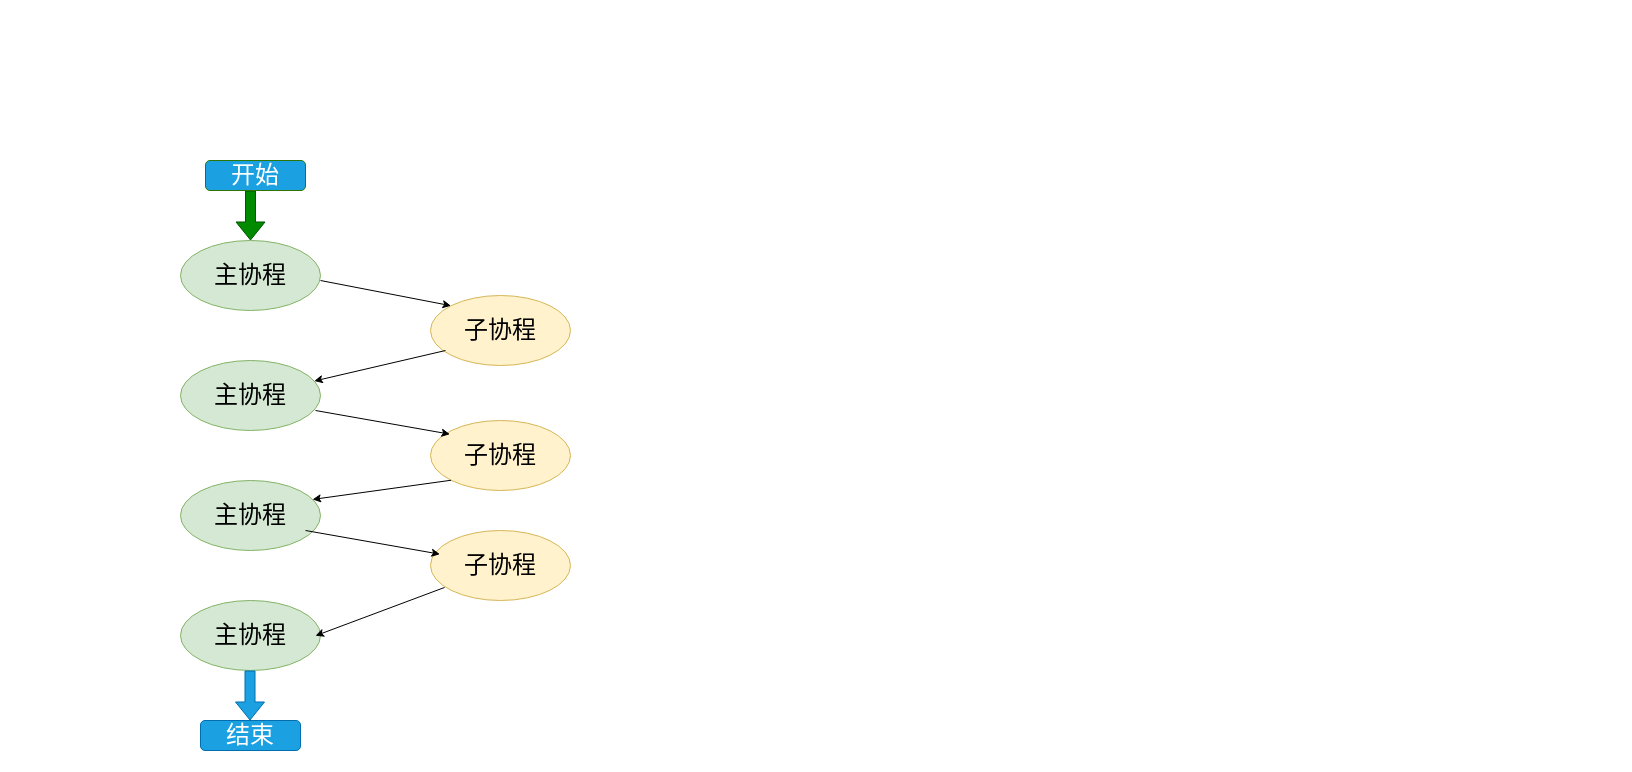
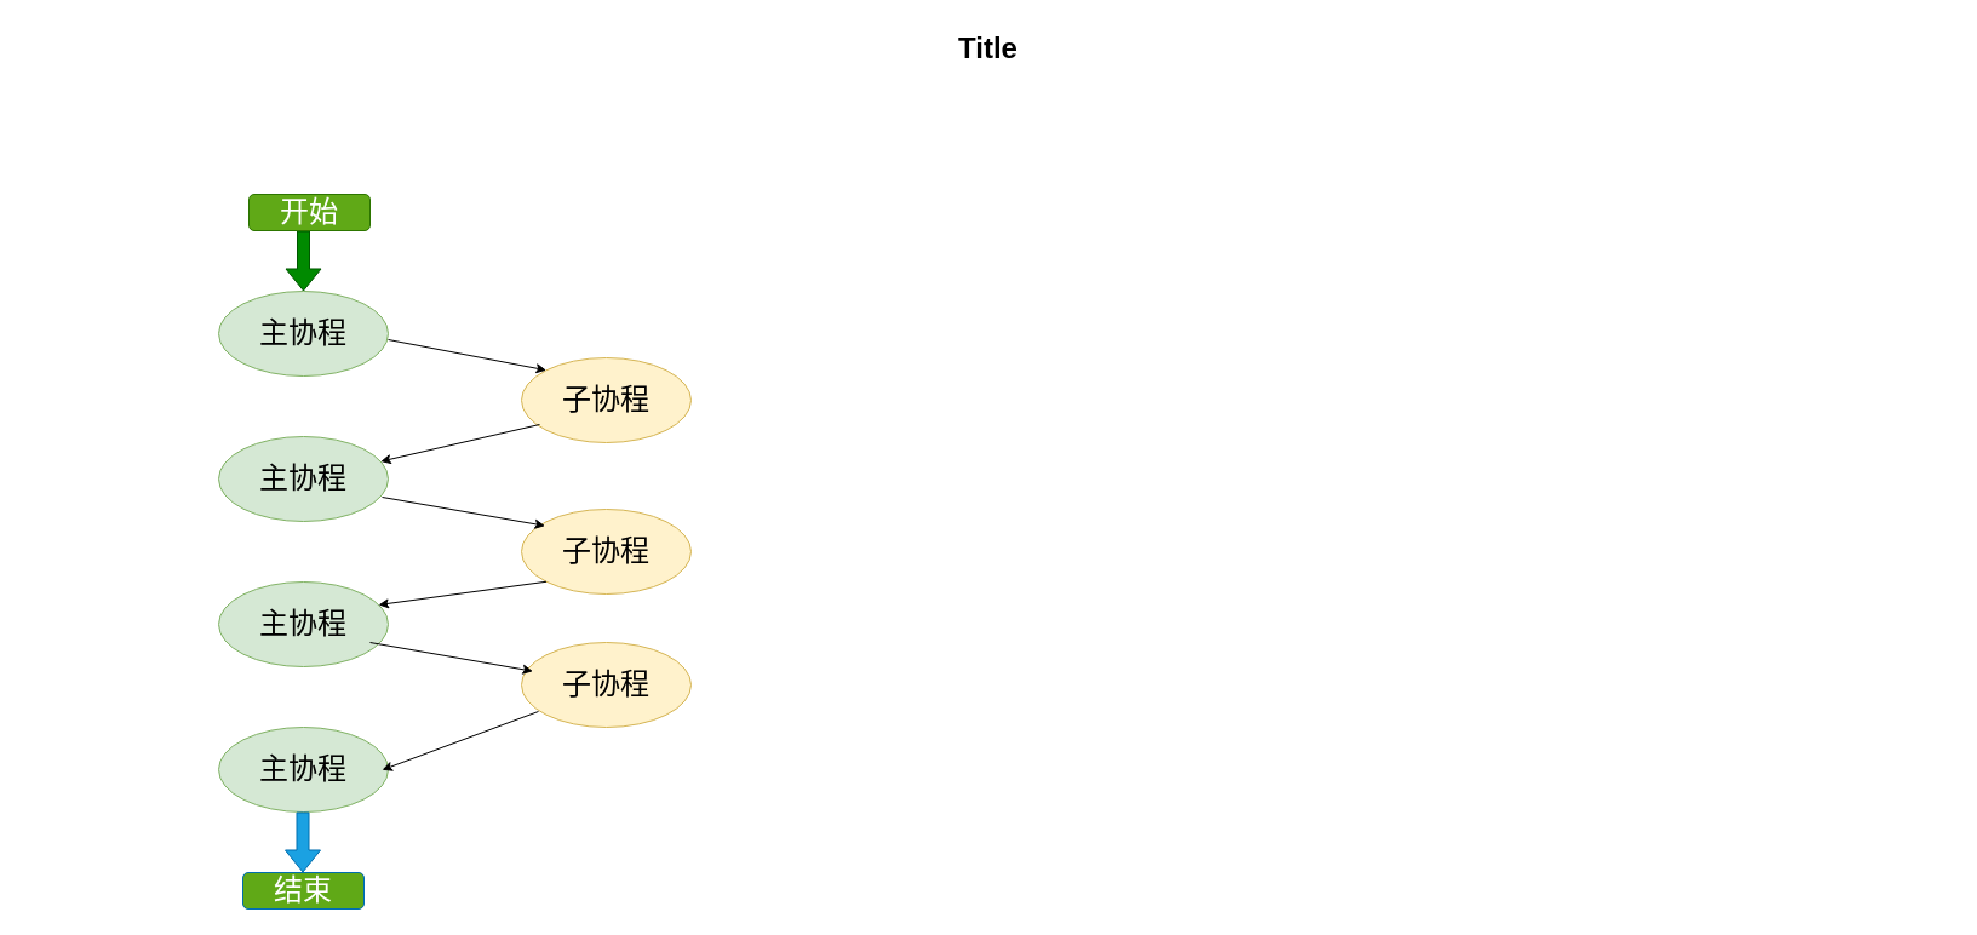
  <mxCell id="0" />
  <mxCell id="1" parent="0" />
+ <mxCell id="2" value="Title" style="text;strokeColor=none;fillColor=none;html=1;fontSize=24;fontStyle=1;verticalAlign=middle;align=center;" parent="1" vertex="1"><mxGeometry x="20" y="20" width="1590" height="40" as="geometry" /></mxCell>
  <mxCell id="3" value="&lt;font face=&quot;Helvetica&quot; style=&quot;font-size: 24px;&quot;&gt;主协程&lt;/font&gt;" style="ellipse;whiteSpace=wrap;html=1;fillColor=#d5e8d4;strokeColor=#82b366;" vertex="1" parent="1"><mxGeometry x="180" y="240" width="140" height="70" as="geometry" /></mxCell>
  <mxCell id="4" value="&lt;font face=&quot;Helvetica&quot; style=&quot;font-size: 24px;&quot;&gt;主协程&lt;/font&gt;" style="ellipse;whiteSpace=wrap;html=1;fillColor=#d5e8d4;strokeColor=#82b366;" vertex="1" parent="1"><mxGeometry x="180" y="600" width="140" height="70" as="geometry" /></mxCell>
  <mxCell id="5" value="&lt;font face=&quot;Helvetica&quot; style=&quot;font-size: 24px;&quot;&gt;主协程&lt;/font&gt;" style="ellipse;whiteSpace=wrap;html=1;fillColor=#d5e8d4;strokeColor=#82b366;" vertex="1" parent="1"><mxGeometry x="180" y="480" width="140" height="70" as="geometry" /></mxCell>
  <mxCell id="6" value="&lt;font face=&quot;Helvetica&quot; style=&quot;font-size: 24px;&quot;&gt;子协程&lt;/font&gt;" style="ellipse;whiteSpace=wrap;html=1;fillColor=#fff2cc;strokeColor=#d6b656;" vertex="1" parent="1"><mxGeometry x="430" y="295" width="140" height="70" as="geometry" /></mxCell>
  <mxCell id="7" value="&lt;font face=&quot;Helvetica&quot; style=&quot;font-size: 24px;&quot;&gt;子协程&lt;/font&gt;" style="ellipse;whiteSpace=wrap;html=1;fillColor=#fff2cc;strokeColor=#d6b656;" vertex="1" parent="1"><mxGeometry x="430" y="420" width="140" height="70" as="geometry" /></mxCell>
  <mxCell id="8" value="&lt;font face=&quot;Helvetica&quot; style=&quot;font-size: 24px;&quot;&gt;子协程&lt;/font&gt;" style="ellipse;whiteSpace=wrap;html=1;fillColor=#fff2cc;strokeColor=#d6b656;" vertex="1" parent="1"><mxGeometry x="430" y="530" width="140" height="70" as="geometry" /></mxCell>
  <mxCell id="9" value="&lt;font face=&quot;Helvetica&quot; style=&quot;font-size: 24px;&quot;&gt;主协程&lt;/font&gt;" style="ellipse;whiteSpace=wrap;html=1;fillColor=#d5e8d4;strokeColor=#82b366;" vertex="1" parent="1"><mxGeometry x="180" y="360" width="140" height="70" as="geometry" /></mxCell>
  <mxCell id="10" value="" style="endArrow=classic;html=1;rounded=0;entryX=0;entryY=0;entryDx=0;entryDy=0;" edge="1" parent="1" target="6"><mxGeometry width="50" height="50" relative="1" as="geometry"><mxPoint x="320" y="280" as="sourcePoint" /><mxPoint x="370" y="230" as="targetPoint" /></mxGeometry></mxCell>
  <mxCell id="11" value="" style="endArrow=classic;html=1;rounded=0;exitX=0.1;exitY=0.814;exitDx=0;exitDy=0;exitPerimeter=0;" edge="1" parent="1" source="8"><mxGeometry width="50" height="50" relative="1" as="geometry"><mxPoint x="460.503" y="609.999" as="sourcePoint" /><mxPoint x="315" y="635.25" as="targetPoint" /></mxGeometry></mxCell>
  <mxCell id="12" value="" style="endArrow=classic;html=1;rounded=0;entryX=0;entryY=0;entryDx=0;entryDy=0;" edge="1" parent="1"><mxGeometry width="50" height="50" relative="1" as="geometry"><mxPoint x="305" y="530.002" as="sourcePoint" /><mxPoint x="439.433" y="553.691" as="targetPoint" /></mxGeometry></mxCell>
  <mxCell id="13" value="" style="endArrow=classic;html=1;rounded=0;exitX=0;exitY=1;exitDx=0;exitDy=0;entryX=0.943;entryY=0.271;entryDx=0;entryDy=0;entryPerimeter=0;" edge="1" parent="1" source="7" target="5"><mxGeometry width="50" height="50" relative="1" as="geometry"><mxPoint x="305" y="650" as="sourcePoint" /><mxPoint x="355" y="600" as="targetPoint" /></mxGeometry></mxCell>
  <mxCell id="14" value="" style="endArrow=classic;html=1;rounded=0;exitX=0.107;exitY=0.786;exitDx=0;exitDy=0;exitPerimeter=0;" edge="1" parent="1" source="6" target="9"><mxGeometry width="50" height="50" relative="1" as="geometry"><mxPoint x="461" y="360" as="sourcePoint" /><mxPoint x="322" y="379" as="targetPoint" /></mxGeometry></mxCell>
  <mxCell id="15" value="" style="endArrow=classic;html=1;rounded=0;entryX=0;entryY=0;entryDx=0;entryDy=0;" edge="1" parent="1"><mxGeometry width="50" height="50" relative="1" as="geometry"><mxPoint x="315" y="410.002" as="sourcePoint" /><mxPoint x="449.433" y="433.691" as="targetPoint" /></mxGeometry></mxCell>
  <mxCell id="16" value="" style="shape=flexArrow;endArrow=classic;html=1;rounded=0;entryX=0.5;entryY=0;entryDx=0;entryDy=0;endWidth=18;endSize=5.67;fillColor=#008a00;strokeColor=#005700;" edge="1" parent="1" target="3"><mxGeometry width="50" height="50" relative="1" as="geometry"><mxPoint x="250" y="190" as="sourcePoint" /><mxPoint x="285" y="150" as="targetPoint" /></mxGeometry></mxCell>
  <mxCell id="17" value="" style="shape=flexArrow;endArrow=classic;html=1;rounded=0;entryX=0.5;entryY=0;entryDx=0;entryDy=0;endWidth=18;endSize=5.67;fillColor=#1ba1e2;strokeColor=#006EAF;" edge="1" parent="1"><mxGeometry width="50" height="50" relative="1" as="geometry"><mxPoint x="249.5" y="670" as="sourcePoint" /><mxPoint x="249.5" y="720" as="targetPoint" /></mxGeometry></mxCell>
- <mxCell id="18" value="&lt;font style=&quot;font-size: 24px;&quot;&gt;开始&lt;/font&gt;" style="rounded=1;whiteSpace=wrap;html=1;fillColor=#1ba1e2;fontColor=#ffffff;strokeColor=#2D7600;" vertex="1" parent="1"><mxGeometry x="205" y="160" width="100" height="30" as="geometry" /></mxCell>
- <mxCell id="19" value="&lt;font style=&quot;font-size: 24px;&quot;&gt;结束&lt;/font&gt;" style="rounded=1;whiteSpace=wrap;html=1;fillColor=#1ba1e2;fontColor=#ffffff;strokeColor=#006EAF;" vertex="1" parent="1"><mxGeometry x="200" y="720" width="100" height="30" as="geometry" /></mxCell>
+ <mxCell id="18" value="&lt;font style=&quot;font-size: 24px;&quot;&gt;开始&lt;/font&gt;" style="rounded=1;whiteSpace=wrap;html=1;fillColor=#60a917;fontColor=#ffffff;strokeColor=#2D7600;" vertex="1" parent="1"><mxGeometry x="205" y="160" width="100" height="30" as="geometry" /></mxCell>
+ <mxCell id="19" value="&lt;font style=&quot;font-size: 24px;&quot;&gt;结束&lt;/font&gt;" style="rounded=1;whiteSpace=wrap;html=1;fillColor=#60a917;fontColor=#ffffff;strokeColor=#006EAF;" vertex="1" parent="1"><mxGeometry x="200" y="720" width="100" height="30" as="geometry" /></mxCell>
